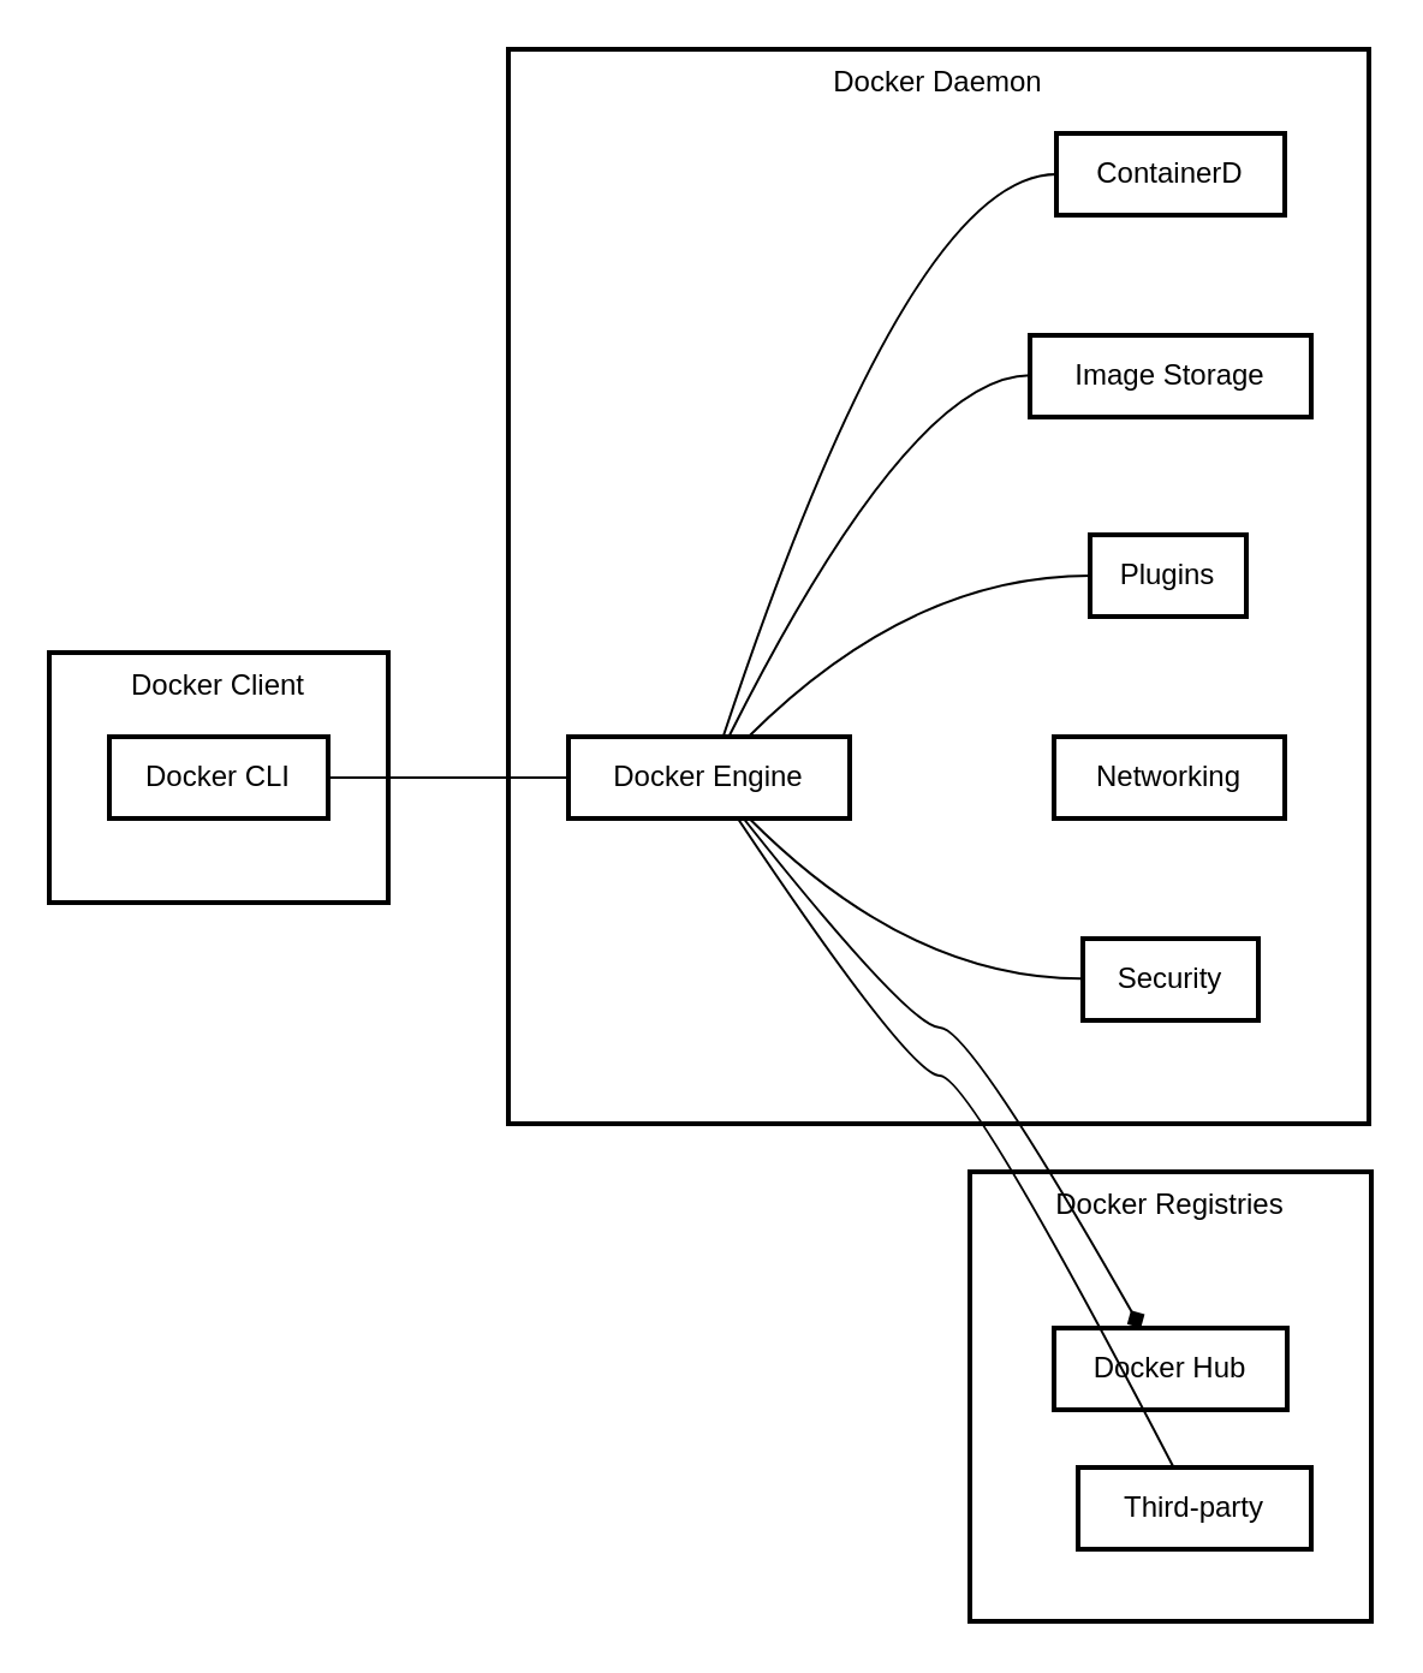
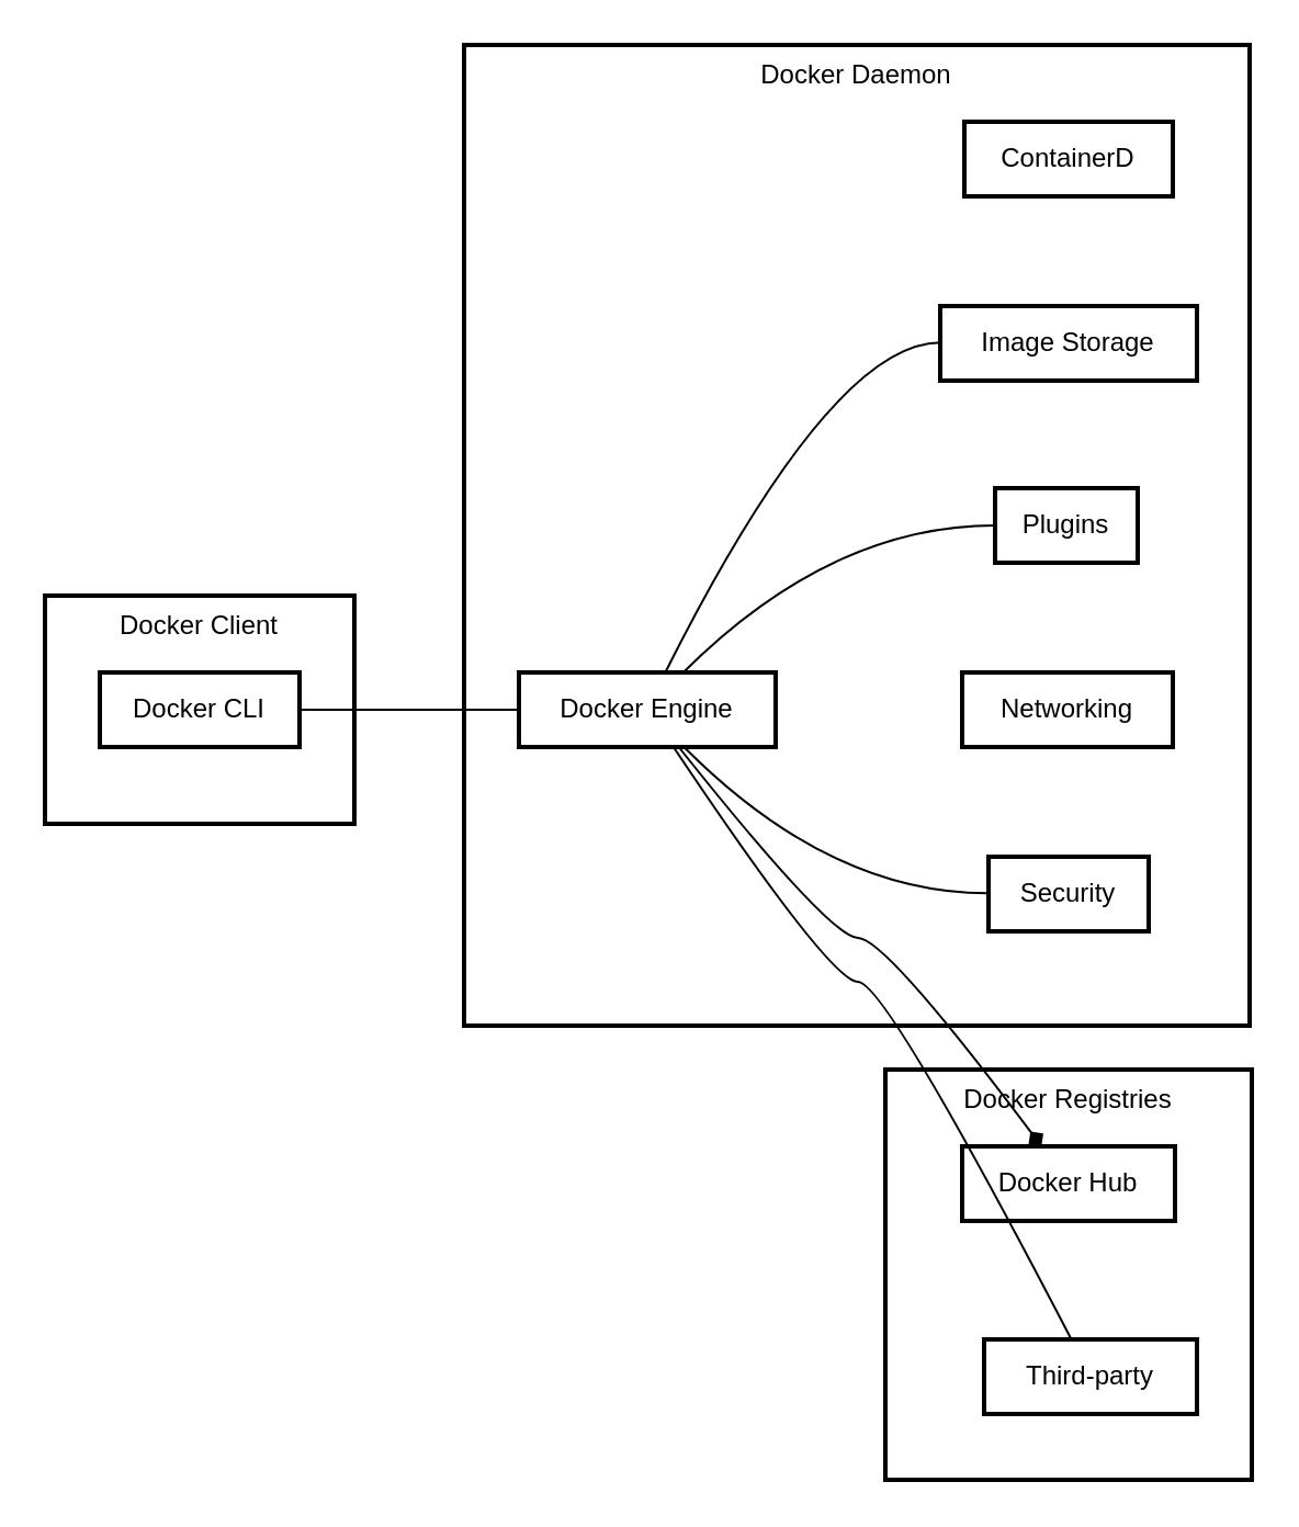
  <mxCell id="0" />
  <mxCell id="1" parent="0" />
  <mxCell id="2" value="Docker Registries" style="whiteSpace=wrap;strokeWidth=2;verticalAlign=top;" vertex="1" parent="1"><mxGeometry x="403" y="487" width="167" height="187" as="geometry" /></mxCell>
- <mxCell id="3" value="Docker Hub" style="whiteSpace=wrap;strokeWidth=2;" vertex="1" parent="1"><mxGeometry x="438" y="552" width="97" height="34" as="geometry" /></mxCell>
+ <mxCell id="3" value="Docker Hub" style="whiteSpace=wrap;strokeWidth=2;" vertex="1" parent="1"><mxGeometry x="438" y="522" width="97" height="34" as="geometry" /></mxCell>
  <mxCell id="4" value="Third-party" style="whiteSpace=wrap;strokeWidth=2;" vertex="1" parent="1"><mxGeometry x="448" y="610" width="97" height="34" as="geometry" /></mxCell>
  <mxCell id="5" value="Docker Daemon" style="whiteSpace=wrap;strokeWidth=2;verticalAlign=top;" vertex="1" parent="1"><mxGeometry x="211" width="358" height="447" as="geometry" y="20" /></mxCell>
  <mxCell id="6" value="Docker Engine" style="whiteSpace=wrap;strokeWidth=2;" vertex="1" parent="1"><mxGeometry x="236" y="306" width="117" height="34" as="geometry" /></mxCell>
  <mxCell id="7" value="ContainerD" style="whiteSpace=wrap;strokeWidth=2;" vertex="1" parent="1"><mxGeometry x="439" y="55" width="95" height="34" as="geometry" /></mxCell>
  <mxCell id="8" value="Image Storage" style="whiteSpace=wrap;strokeWidth=2;" vertex="1" parent="1"><mxGeometry x="428" y="139" width="117" height="34" as="geometry" /></mxCell>
  <mxCell id="9" value="Plugins" style="whiteSpace=wrap;strokeWidth=2;" vertex="1" parent="1"><mxGeometry x="453" y="222" width="65" height="34" as="geometry" /></mxCell>
  <mxCell id="10" value="Networking" style="whiteSpace=wrap;strokeWidth=2;" vertex="1" parent="1"><mxGeometry x="438" y="306" width="96" height="34" as="geometry" /></mxCell>
  <mxCell id="11" value="Security" style="whiteSpace=wrap;strokeWidth=2;" vertex="1" parent="1"><mxGeometry x="450" y="390" width="73" height="34" as="geometry" /></mxCell>
  <mxCell id="12" value="Docker Client" style="whiteSpace=wrap;strokeWidth=2;verticalAlign=top;" vertex="1" parent="1"><mxGeometry y="271" width="141" height="104" as="geometry" x="20" /></mxCell>
  <mxCell id="13" value="Docker CLI" style="whiteSpace=wrap;strokeWidth=2;" vertex="1" parent="1"><mxGeometry x="45" y="306" width="91" height="34" as="geometry" /></mxCell>
  <mxCell id="14" value="" style="curved=1;startArrow=none;endArrow=none;exitX=1;exitY=0.5;entryX=0;entryY=0.5;" edge="1" parent="1" source="13" target="6"><mxGeometry relative="1" as="geometry"><Array as="points" /></mxGeometry></mxCell>
- <mxCell id="15" value="" style="curved=1;startArrow=none;endArrow=none;exitX=0.55;exitY=0;entryX=0;entryY=0.5;" edge="1" parent="1" source="6" target="7"><mxGeometry relative="1" as="geometry"><Array as="points"><mxPoint x="378" y="72" /></Array></mxGeometry></mxCell>
  <mxCell id="16" value="" style="curved=1;startArrow=none;endArrow=none;exitX=0.57;exitY=0;entryX=0;entryY=0.49;" edge="1" parent="1" source="6" target="8"><mxGeometry relative="1" as="geometry"><Array as="points"><mxPoint x="378" y="156" /></Array></mxGeometry></mxCell>
  <mxCell id="17" value="" style="curved=1;startArrow=none;endArrow=none;exitX=0.64;exitY=0;entryX=0.01;entryY=0.5;" edge="1" parent="1" source="6" target="9"><mxGeometry relative="1" as="geometry"><Array as="points"><mxPoint x="378" y="239" /></Array></mxGeometry></mxCell>
  <mxCell id="18" value="" style="curved=1;startArrow=none;endArrow=none;exitX=0.64;exitY=0.99;entryX=-0.01;entryY=0.49;" edge="1" parent="1" source="6" target="11"><mxGeometry relative="1" as="geometry"><Array as="points"><mxPoint x="378" y="407" /></Array></mxGeometry></mxCell>
  <mxCell id="19" value="" style="curved=1;startArrow=none;endArrow=diamond;exitX=0.62;exitY=0.99;entryX=0.37;entryY=-0.01;" edge="1" parent="1" source="6" target="3"><mxGeometry relative="1" as="geometry"><Array as="points"><mxPoint x="378" y="427" /><mxPoint x="403" y="427" /></Array></mxGeometry></mxCell>
  <mxCell id="20" value="" style="curved=1;startArrow=none;endArrow=none;exitX=0.6;exitY=0.99;entryX=0.41;entryY=0;" edge="1" parent="1" source="6" target="4"><mxGeometry relative="1" as="geometry"><Array as="points"><mxPoint x="378" y="447" /><mxPoint x="403" y="447" /></Array></mxGeometry></mxCell>
